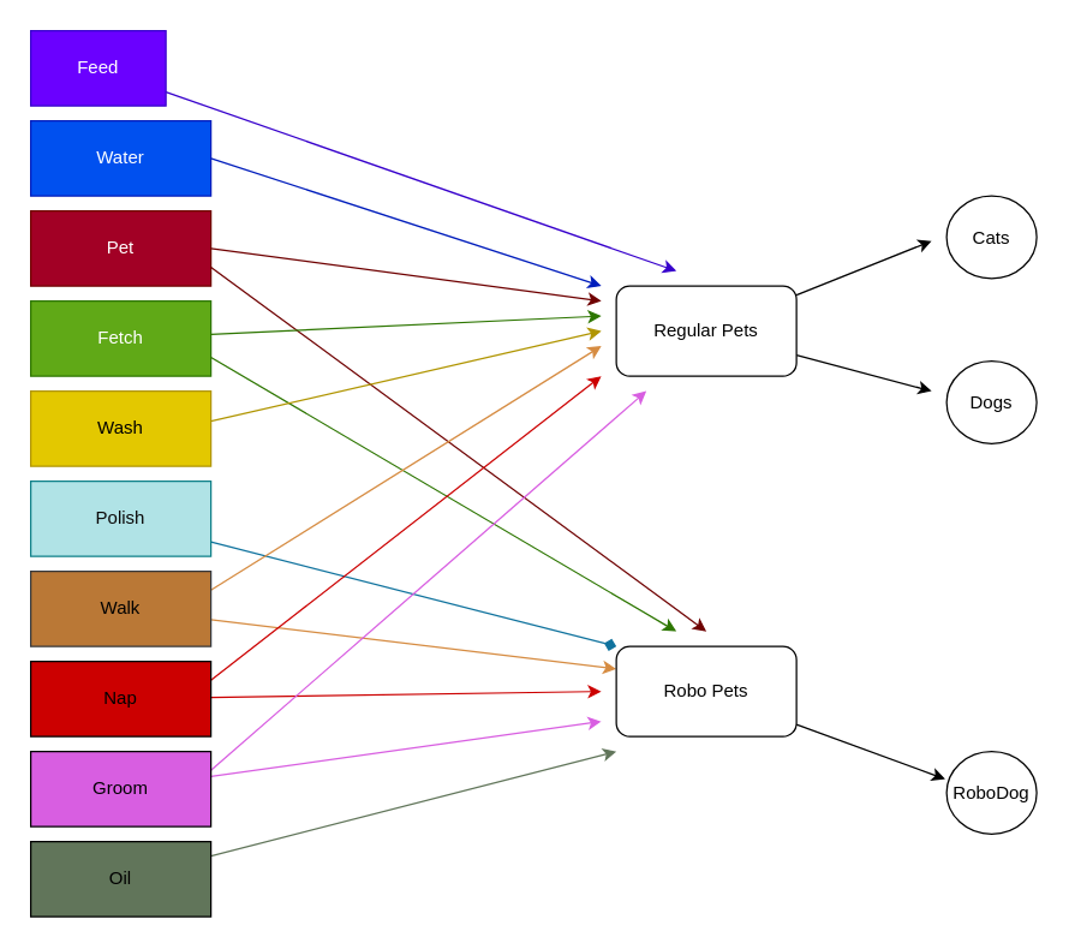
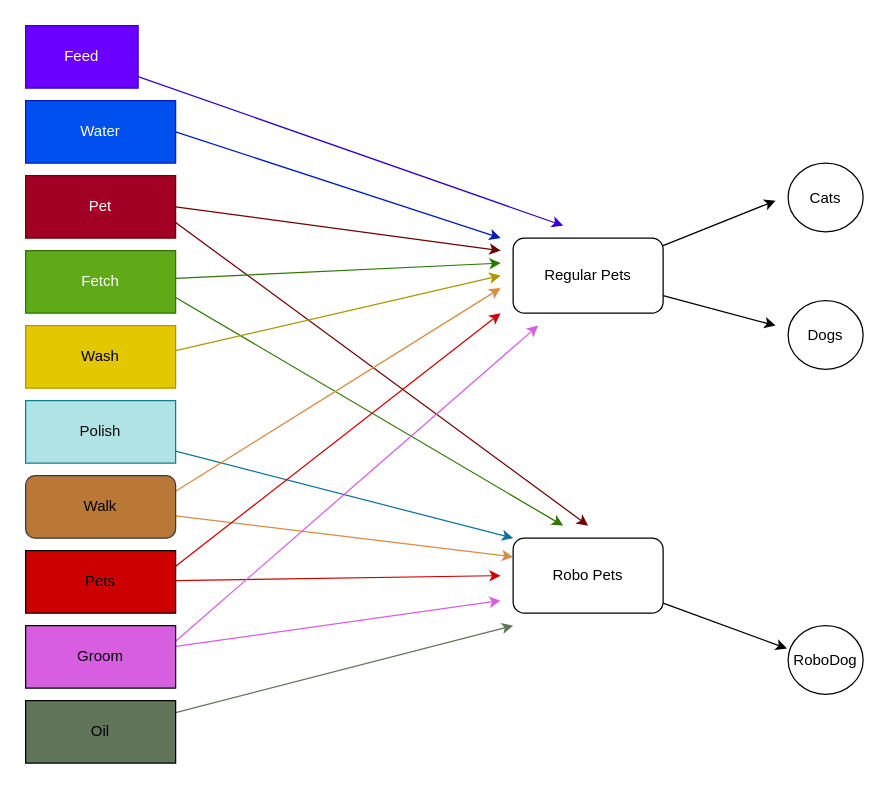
  <mxCell id="0" />
  <mxCell id="1" parent="0" />
  <mxCell id="2" style="edgeStyle=none;html=1;fillColor=#6a00ff;strokeColor=#3700CC;" edge="1" parent="1" source="3"><mxGeometry relative="1" as="geometry"><mxPoint x="450" y="180" as="targetPoint" /></mxGeometry></mxCell>
  <mxCell id="3" value="Feed" style="whiteSpace=wrap;html=1;fillColor=#6a00ff;fontColor=#ffffff;strokeColor=#3700CC;" vertex="1" parent="1"><mxGeometry x="20" y="20" width="90" height="50" as="geometry" /></mxCell>
  <mxCell id="4" style="edgeStyle=none;html=1;exitX=1;exitY=0.5;exitDx=0;exitDy=0;fillColor=#0050ef;strokeColor=#001DBC;" edge="1" parent="1" source="5"><mxGeometry relative="1" as="geometry"><mxPoint x="400" y="190" as="targetPoint" /></mxGeometry></mxCell>
  <mxCell id="5" value="Water" style="whiteSpace=wrap;html=1;fillColor=#0050ef;fontColor=#ffffff;strokeColor=#001DBC;" vertex="1" parent="1"><mxGeometry x="20" y="80" width="120" height="50" as="geometry" /></mxCell>
  <mxCell id="6" style="edgeStyle=none;html=1;exitX=1;exitY=0.5;exitDx=0;exitDy=0;fillColor=#a20025;strokeColor=#6F0000;" edge="1" parent="1" source="8"><mxGeometry relative="1" as="geometry"><mxPoint x="400" y="200" as="targetPoint" /></mxGeometry></mxCell>
  <mxCell id="7" style="edgeStyle=none;html=1;exitX=1;exitY=0.75;exitDx=0;exitDy=0;fillColor=#a20025;strokeColor=#6F0000;" edge="1" parent="1" source="8"><mxGeometry relative="1" as="geometry"><mxPoint x="470" y="420" as="targetPoint" /></mxGeometry></mxCell>
  <mxCell id="8" value="Pet" style="whiteSpace=wrap;html=1;fillColor=#a20025;fontColor=#ffffff;strokeColor=#6F0000;" vertex="1" parent="1"><mxGeometry x="20" y="140" width="120" height="50" as="geometry" /></mxCell>
  <mxCell id="9" style="edgeStyle=none;html=1;fillColor=#60a917;strokeColor=#2D7600;" edge="1" parent="1" source="11"><mxGeometry relative="1" as="geometry"><mxPoint x="400" y="210" as="targetPoint" /></mxGeometry></mxCell>
  <mxCell id="10" style="edgeStyle=none;html=1;exitX=1;exitY=0.75;exitDx=0;exitDy=0;fillColor=#60a917;strokeColor=#2D7600;" edge="1" parent="1" source="11"><mxGeometry relative="1" as="geometry"><mxPoint x="450" y="420" as="targetPoint" /></mxGeometry></mxCell>
  <mxCell id="11" value="Fetch" style="whiteSpace=wrap;html=1;fillColor=#60a917;fontColor=#ffffff;strokeColor=#2D7600;" vertex="1" parent="1"><mxGeometry x="20" y="200" width="120" height="50" as="geometry" /></mxCell>
  <mxCell id="12" style="edgeStyle=none;html=1;fillColor=#e3c800;strokeColor=#B09500;" edge="1" parent="1"><mxGeometry relative="1" as="geometry"><mxPoint x="400" y="220" as="targetPoint" /><mxPoint x="140" y="280" as="sourcePoint" /></mxGeometry></mxCell>
  <mxCell id="13" value="Wash" style="whiteSpace=wrap;html=1;fillColor=#e3c800;fontColor=#000000;strokeColor=#B09500;" vertex="1" parent="1"><mxGeometry x="20" y="260" width="120" height="50" as="geometry" /></mxCell>
- <mxCell id="14" style="edgeStyle=none;html=1;entryX=0;entryY=0;entryDx=0;entryDy=0;fillColor=#b1ddf0;strokeColor=#10739e;endArrow=diamond;" edge="1" parent="1" source="15" target="31"><mxGeometry relative="1" as="geometry" /></mxCell>
+ <mxCell id="14" style="edgeStyle=none;html=1;entryX=0;entryY=0;entryDx=0;entryDy=0;fillColor=#b1ddf0;strokeColor=#10739e;" edge="1" parent="1" source="15" target="31"><mxGeometry relative="1" as="geometry" /></mxCell>
  <mxCell id="15" value="Polish" style="whiteSpace=wrap;html=1;fillColor=#b0e3e6;strokeColor=#0e8088;fontColor=#0b0a0a;" vertex="1" parent="1"><mxGeometry x="20" y="320" width="120" height="50" as="geometry" /></mxCell>
  <mxCell id="16" style="edgeStyle=none;html=1;exitX=1;exitY=0.25;exitDx=0;exitDy=0;fillColor=#fff2cc;strokeColor=#D68C42;gradientColor=#ffd966;" edge="1" parent="1" source="18"><mxGeometry relative="1" as="geometry"><mxPoint x="400" y="230" as="targetPoint" /></mxGeometry></mxCell>
  <mxCell id="17" style="edgeStyle=none;html=1;entryX=0;entryY=0.25;entryDx=0;entryDy=0;fillColor=#ffcc99;strokeColor=#D68C42;" edge="1" parent="1" source="18" target="31"><mxGeometry relative="1" as="geometry" /></mxCell>
- <mxCell id="18" value="Walk" style="whiteSpace=wrap;html=1;fillColor=#ba7836;strokeColor=#36393d;" vertex="1" parent="1"><mxGeometry x="20" y="380" width="120" height="50" as="geometry" /></mxCell>
+ <mxCell id="18" value="Walk" style="whiteSpace=wrap;html=1;fillColor=#ba7836;strokeColor=#36393d;rounded=1;" vertex="1" parent="1"><mxGeometry x="20" y="380" width="120" height="50" as="geometry" /></mxCell>
  <mxCell id="19" style="edgeStyle=none;html=1;exitX=1;exitY=0.25;exitDx=0;exitDy=0;strokeColor=#CC0000;" edge="1" parent="1" source="21"><mxGeometry relative="1" as="geometry"><mxPoint x="400" y="250" as="targetPoint" /></mxGeometry></mxCell>
  <mxCell id="20" style="edgeStyle=none;html=1;strokeColor=#CC0000;" edge="1" parent="1" source="21"><mxGeometry relative="1" as="geometry"><mxPoint x="400" y="460" as="targetPoint" /></mxGeometry></mxCell>
- <mxCell id="21" value="Nap" style="whiteSpace=wrap;html=1;fillColor=#CC0000;" vertex="1" parent="1"><mxGeometry x="20" y="440" width="120" height="50" as="geometry" /></mxCell>
+ <mxCell id="21" value="Pets" style="whiteSpace=wrap;html=1;fillColor=#CC0000;" vertex="1" parent="1"><mxGeometry x="20" y="440" width="120" height="50" as="geometry" /></mxCell>
  <mxCell id="22" style="edgeStyle=none;html=1;exitX=1;exitY=0.25;exitDx=0;exitDy=0;strokeColor=#D85EE1;" edge="1" parent="1" source="24"><mxGeometry relative="1" as="geometry"><mxPoint x="430" y="260" as="targetPoint" /></mxGeometry></mxCell>
  <mxCell id="23" style="edgeStyle=none;html=1;strokeColor=#D85EE1;" edge="1" parent="1" source="24"><mxGeometry relative="1" as="geometry"><mxPoint x="400" y="480" as="targetPoint" /></mxGeometry></mxCell>
  <mxCell id="24" value="Groom" style="whiteSpace=wrap;html=1;fillColor=#D85EE1;" vertex="1" parent="1"><mxGeometry x="20" y="500" width="120" height="50" as="geometry" /></mxCell>
  <mxCell id="25" style="edgeStyle=none;html=1;strokeColor=#61755A;" edge="1" parent="1" source="26"><mxGeometry relative="1" as="geometry"><mxPoint x="410" y="500" as="targetPoint" /></mxGeometry></mxCell>
  <mxCell id="26" value="Oil" style="whiteSpace=wrap;html=1;fillColor=#61755A;" vertex="1" parent="1"><mxGeometry x="20" y="560" width="120" height="50" as="geometry" /></mxCell>
  <mxCell id="27" style="edgeStyle=none;html=1;" edge="1" parent="1" source="29"><mxGeometry relative="1" as="geometry"><mxPoint x="620" y="160" as="targetPoint" /></mxGeometry></mxCell>
  <mxCell id="28" style="edgeStyle=none;html=1;" edge="1" parent="1" source="29"><mxGeometry relative="1" as="geometry"><mxPoint x="620" y="260" as="targetPoint" /></mxGeometry></mxCell>
  <mxCell id="29" value="Regular Pets" style="rounded=1;whiteSpace=wrap;html=1;" vertex="1" parent="1"><mxGeometry x="410" y="190" width="120" height="60" as="geometry" /></mxCell>
  <mxCell id="30" style="edgeStyle=none;html=1;entryX=-0.016;entryY=0.334;entryDx=0;entryDy=0;entryPerimeter=0;" edge="1" parent="1" source="31" target="34"><mxGeometry relative="1" as="geometry" /></mxCell>
  <mxCell id="31" value="Robo Pets" style="rounded=1;whiteSpace=wrap;html=1;" vertex="1" parent="1"><mxGeometry x="410" y="430" width="120" height="60" as="geometry" /></mxCell>
  <mxCell id="32" value="Cats" style="ellipse;whiteSpace=wrap;html=1;" vertex="1" parent="1"><mxGeometry x="630" y="130" width="60" height="55" as="geometry" /></mxCell>
  <mxCell id="33" value="Dogs" style="ellipse;whiteSpace=wrap;html=1;" vertex="1" parent="1"><mxGeometry x="630" y="240" width="60" height="55" as="geometry" /></mxCell>
  <mxCell id="34" value="RoboDog" style="ellipse;whiteSpace=wrap;html=1;" vertex="1" parent="1"><mxGeometry x="630" y="500" width="60" height="55" as="geometry" /></mxCell>
